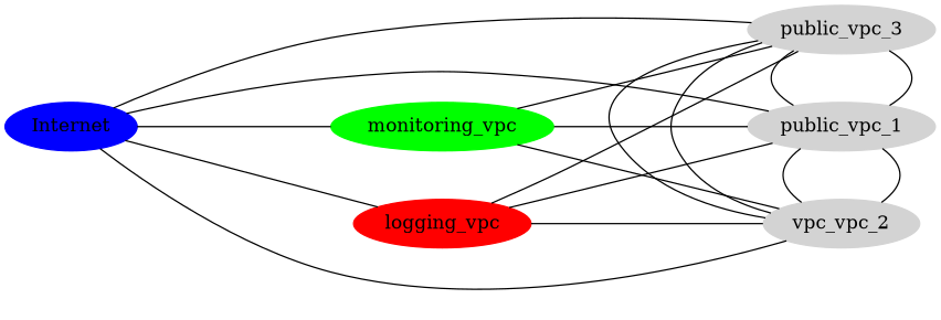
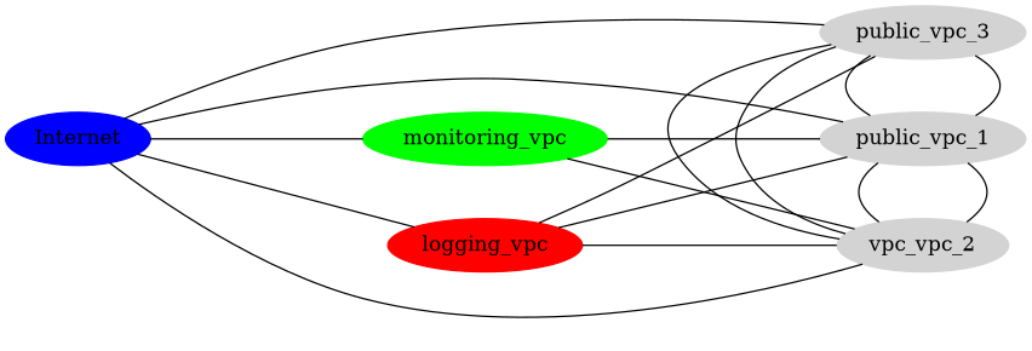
  graph {
    nodesep=.5
    rankdir=LR
    ranksep=2.0
    node [color=lightgray style=filled]
    Internet [color=blue]
    monitoring_vpc [color=green]
    logging_vpc [color=red]
    public_vpc_1
    n5 [label=vpc_vpc_2]
    public_vpc_3
    subgraph sub_1 {
      rank=same
      Internet
    }
    subgraph sub_2 {
      rank=same
      monitoring_vpc
      logging_vpc
    }
    subgraph sub_3 {
      rank=same
      public_vpc_1
      n5
      public_vpc_3
    }
    Internet -- monitoring_vpc
    Internet -- logging_vpc
    Internet -- public_vpc_1
    Internet -- n5
    Internet -- public_vpc_3
    monitoring_vpc -- public_vpc_1
    monitoring_vpc -- n5
-   monitoring_vpc -- public_vpc_3
    public_vpc_1 -- logging_vpc
    public_vpc_1 -- n5
    public_vpc_1 -- public_vpc_3
    n5 -- logging_vpc
    n5 -- public_vpc_1
    n5 -- public_vpc_3
    public_vpc_3 -- logging_vpc
    public_vpc_3 -- public_vpc_1
    public_vpc_3 -- n5
  }
